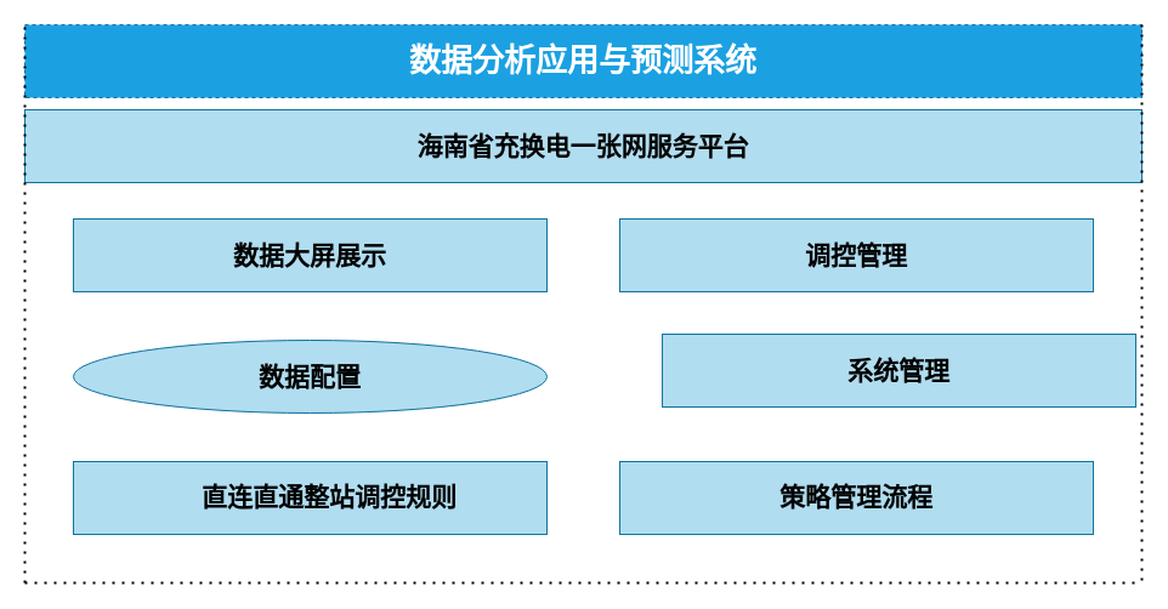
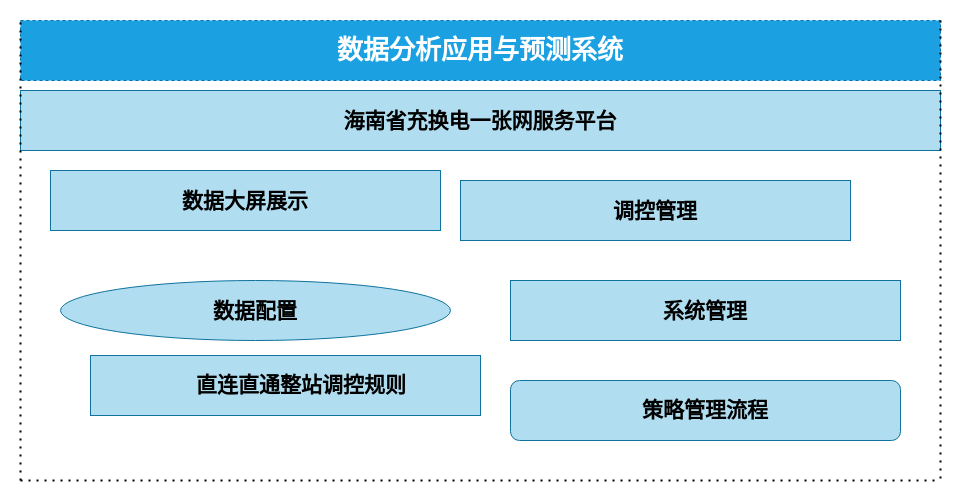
  <mxCell id="0" />
  <mxCell id="1" parent="0" />
  <mxCell id="2" value="&lt;h1&gt;&lt;font style=&quot;font-size: 26px;&quot;&gt;数据分析应用与预测系统&lt;/font&gt;&lt;/h1&gt;" style="rounded=0;whiteSpace=wrap;html=1;fillColor=#1ba1e2;strokeColor=#006EAF;fontColor=#ffffff;dashed=1;" vertex="1" parent="1"><mxGeometry x="20" y="20" width="920" height="60" as="geometry" /></mxCell>
  <mxCell id="3" value="&lt;h1&gt;&lt;span style=&quot;font-family: 宋体;&quot;&gt;&lt;font style=&quot;font-size: 21px;&quot;&gt;海南省充换电一张网服务平台&lt;/font&gt;&lt;/span&gt;&lt;/h1&gt;" style="rounded=0;whiteSpace=wrap;html=1;fillColor=#b1ddf0;strokeColor=#10739e;" vertex="1" parent="1"><mxGeometry x="20" y="90" width="920" height="60" as="geometry" /></mxCell>
  <mxCell id="4" value="" style="endArrow=none;dashed=1;html=1;dashPattern=1 3;strokeWidth=2;rounded=0;entryX=0;entryY=0;entryDx=0;entryDy=0;" edge="1" parent="1" target="2"><mxGeometry width="50" height="50" relative="1" as="geometry"><mxPoint x="20" y="480" as="sourcePoint" /><mxPoint x="330" y="310" as="targetPoint" /></mxGeometry></mxCell>
  <mxCell id="5" value="" style="endArrow=none;dashed=1;html=1;dashPattern=1 3;strokeWidth=2;rounded=0;" edge="1" parent="1"><mxGeometry width="50" height="50" relative="1" as="geometry"><mxPoint x="20" y="480" as="sourcePoint" /><mxPoint x="940" y="480" as="targetPoint" /></mxGeometry></mxCell>
  <mxCell id="6" value="" style="endArrow=none;dashed=1;html=1;dashPattern=1 3;strokeWidth=2;rounded=0;exitX=1;exitY=0;exitDx=0;exitDy=0;" edge="1" parent="1" source="2"><mxGeometry width="50" height="50" relative="1" as="geometry"><mxPoint x="980" y="170" as="sourcePoint" /><mxPoint x="940" y="480" as="targetPoint" /></mxGeometry></mxCell>
- <mxCell id="7" value="&lt;h2 style=&quot;font-size: 21px;&quot;&gt;数据大屏展示&lt;/h2&gt;" style="rounded=0;whiteSpace=wrap;html=1;fillColor=#b1ddf0;strokeColor=#10739e;" vertex="1" parent="1"><mxGeometry x="60" y="180" width="390" height="60" as="geometry" /></mxCell>
- <mxCell id="8" value="&lt;h2 style=&quot;font-size: 21px;&quot;&gt;调控管理&lt;/h2&gt;" style="rounded=0;whiteSpace=wrap;html=1;fillColor=#b1ddf0;strokeColor=#10739e;" vertex="1" parent="1"><mxGeometry x="510" y="180" width="390" height="60" as="geometry" /></mxCell>
+ <mxCell id="7" value="&lt;h2 style=&quot;font-size: 21px;&quot;&gt;数据大屏展示&lt;/h2&gt;" style="rounded=0;whiteSpace=wrap;html=1;fillColor=#b1ddf0;strokeColor=#10739e;" vertex="1" parent="1"><mxGeometry x="50" y="170" width="390" height="60" as="geometry" /></mxCell>
+ <mxCell id="8" value="&lt;h2 style=&quot;font-size: 21px;&quot;&gt;调控管理&lt;/h2&gt;" style="rounded=0;whiteSpace=wrap;html=1;fillColor=#b1ddf0;strokeColor=#10739e;" vertex="1" parent="1"><mxGeometry x="460" y="180" width="390" height="60" as="geometry" /></mxCell>
  <mxCell id="9" value="&lt;h2 style=&quot;font-size: 21px;&quot;&gt;数据配置&lt;/h2&gt;" style="ellipse;whiteSpace=wrap;html=1;fillColor=#b1ddf0;strokeColor=#10739e;" vertex="1" parent="1"><mxGeometry x="60" y="280" width="390" height="60" as="geometry" /></mxCell>
- <mxCell id="10" value="&lt;h2 style=&quot;font-size: 21px;&quot;&gt;系统管理&lt;/h2&gt;" style="rounded=0;whiteSpace=wrap;html=1;fillColor=#b1ddf0;strokeColor=#10739e;" vertex="1" parent="1"><mxGeometry x="545" y="275" width="390" height="60" as="geometry" /></mxCell>
- <mxCell id="11" value="&lt;h2 style=&quot;text-indent:24.0pt;mso-list:l0 level3 lfo1&quot;&gt;&lt;a name=&quot;_Toc10984&quot;&gt;&lt;span style=&quot;font-family:宋体;mso-ascii-font-family:&lt;br/&gt;&amp;quot;Times New Roman&amp;quot;;mso-hansi-font-family:&amp;quot;Times New Roman&amp;quot;&quot;&gt;&lt;font style=&quot;font-size: 21px;&quot;&gt;直连直通整站调控规则&lt;/font&gt;&lt;/span&gt;&lt;/a&gt;&lt;/h2&gt;" style="rounded=0;whiteSpace=wrap;html=1;fillColor=#b1ddf0;strokeColor=#10739e;" vertex="1" parent="1"><mxGeometry x="60" y="380" width="390" height="60" as="geometry" /></mxCell>
- <mxCell id="12" value="&lt;h2&gt;&lt;span style=&quot;line-height: 150%; font-family: 宋体; font-size: 21px;&quot;&gt;策略管理流程&lt;/span&gt;&lt;/h2&gt;" style="rounded=0;whiteSpace=wrap;html=1;fillColor=#b1ddf0;strokeColor=#10739e;" vertex="1" parent="1"><mxGeometry x="510" y="380" width="390" height="60" as="geometry" /></mxCell>
+ <mxCell id="10" value="&lt;h2 style=&quot;font-size: 21px;&quot;&gt;系统管理&lt;/h2&gt;" style="rounded=0;whiteSpace=wrap;html=1;fillColor=#b1ddf0;strokeColor=#10739e;" vertex="1" parent="1"><mxGeometry x="510" y="280" width="390" height="60" as="geometry" /></mxCell>
+ <mxCell id="11" value="&lt;h2 style=&quot;text-indent:24.0pt;mso-list:l0 level3 lfo1&quot;&gt;&lt;a name=&quot;_Toc10984&quot;&gt;&lt;span style=&quot;font-family:宋体;mso-ascii-font-family:&lt;br/&gt;&amp;quot;Times New Roman&amp;quot;;mso-hansi-font-family:&amp;quot;Times New Roman&amp;quot;&quot;&gt;&lt;font style=&quot;font-size: 21px;&quot;&gt;直连直通整站调控规则&lt;/font&gt;&lt;/span&gt;&lt;/a&gt;&lt;/h2&gt;" style="rounded=0;whiteSpace=wrap;html=1;fillColor=#b1ddf0;strokeColor=#10739e;" vertex="1" parent="1"><mxGeometry x="90" y="355" width="390" height="60" as="geometry" /></mxCell>
+ <mxCell id="12" value="&lt;h2&gt;&lt;span style=&quot;line-height: 150%; font-family: 宋体; font-size: 21px;&quot;&gt;策略管理流程&lt;/span&gt;&lt;/h2&gt;" style="whiteSpace=wrap;html=1;fillColor=#b1ddf0;strokeColor=#10739e;rounded=1;" vertex="1" parent="1"><mxGeometry x="510" y="380" width="390" height="60" as="geometry" /></mxCell>
